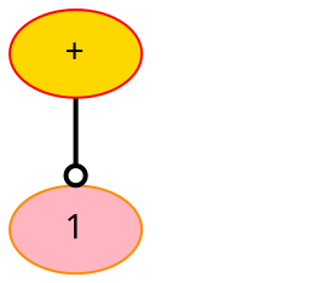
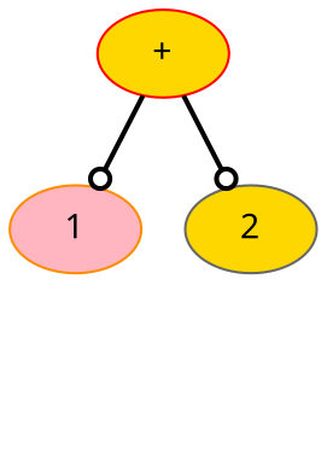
  digraph {
    fontname="Noto Sans"
    node [style=filled fillcolor=gold fontname="Noto Sans"]
    edge [style=bold arrowhead=odot fontname="Noto Sans"]
    n1 [label="+" color=red]
    n2 [label=1 fillcolor=lightpink color=darkorange]
+   n3 [label=2 color=gray40]
    c [style=invis fillcolor=""]
    n1 -> n2
+   n1 -> n3
+   n3 -> c [style=invis arrowhead=""]
  }
